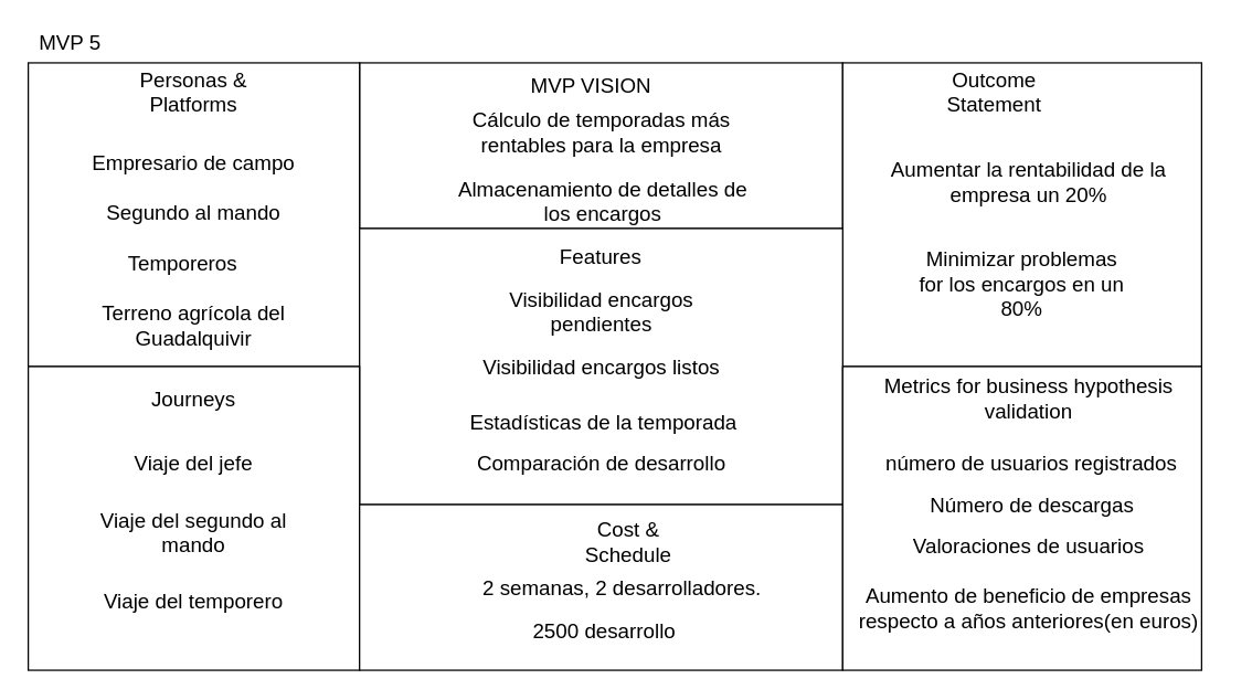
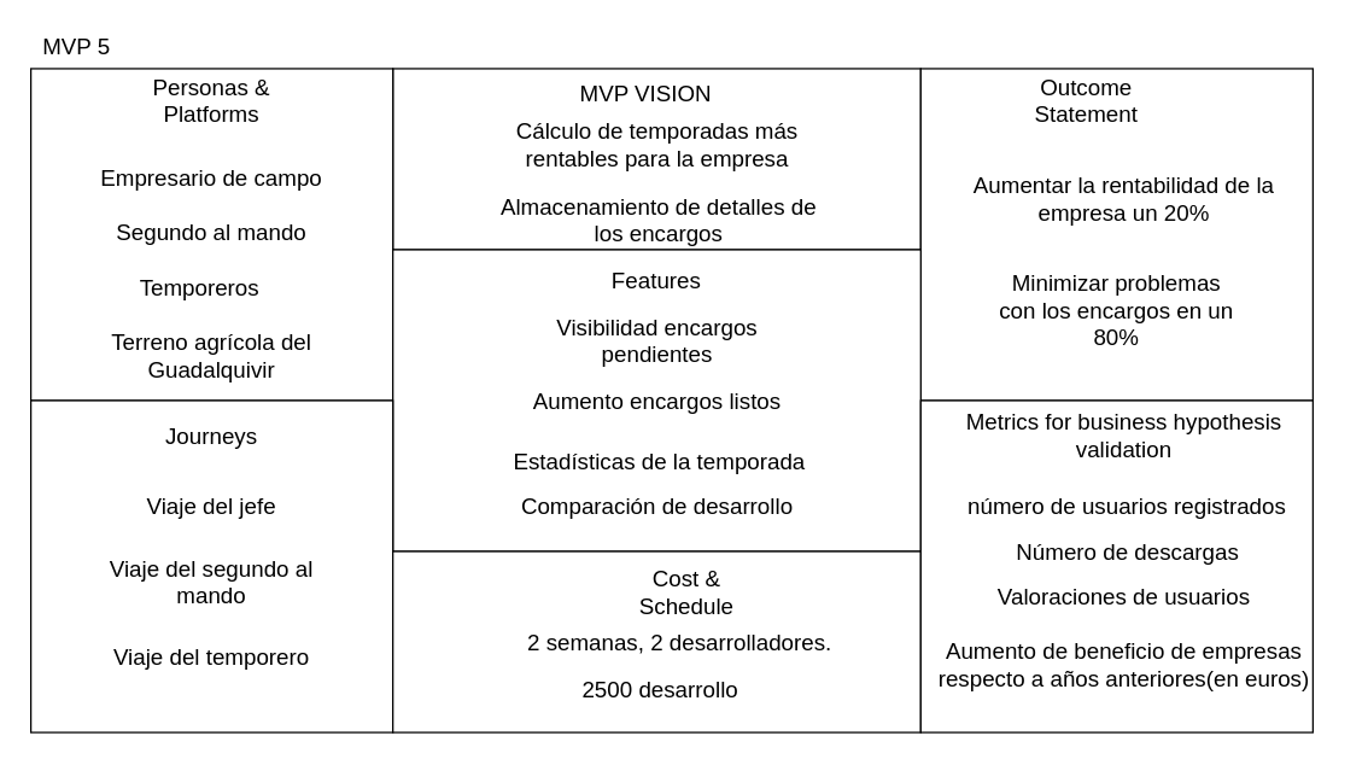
  <mxCell id="0" />
  <mxCell id="1" parent="0" />
  <mxCell id="2" value="" style="rounded=0;whiteSpace=wrap;html=1;" parent="1" vertex="1"><mxGeometry x="260" y="45" width="350" height="120" as="geometry" /></mxCell>
  <mxCell id="3" value="" style="rounded=0;whiteSpace=wrap;html=1;" parent="1" vertex="1"><mxGeometry x="20" y="45" width="240" height="220" as="geometry" /></mxCell>
  <mxCell id="4" value="MVP VISION" style="text;html=1;strokeColor=none;fillColor=none;align=center;verticalAlign=middle;whiteSpace=wrap;rounded=0;fontSize=15;" parent="1" vertex="1"><mxGeometry x="372" y="51" width="112" height="20" as="geometry" /></mxCell>
  <mxCell id="5" value="" style="rounded=0;whiteSpace=wrap;html=1;" parent="1" vertex="1"><mxGeometry x="610" y="45" width="260" height="220" as="geometry" /></mxCell>
  <mxCell id="6" value="" style="rounded=0;whiteSpace=wrap;html=1;" parent="1" vertex="1"><mxGeometry x="260" y="165" width="350" height="200" as="geometry" /></mxCell>
  <mxCell id="7" value="" style="rounded=0;whiteSpace=wrap;html=1;" parent="1" vertex="1"><mxGeometry x="20" y="265" width="240" height="220" as="geometry" /></mxCell>
  <mxCell id="8" value="" style="rounded=0;whiteSpace=wrap;html=1;" parent="1" vertex="1"><mxGeometry x="260" y="365" width="350" height="120" as="geometry" /></mxCell>
  <mxCell id="9" value="" style="rounded=0;whiteSpace=wrap;html=1;" parent="1" vertex="1"><mxGeometry x="610" y="265" width="260" height="220" as="geometry" /></mxCell>
  <mxCell id="10" value="Features" style="text;html=1;strokeColor=none;fillColor=none;align=center;verticalAlign=middle;whiteSpace=wrap;rounded=0;fontSize=15;" parent="1" vertex="1"><mxGeometry x="415" y="175" width="40" height="20" as="geometry" /></mxCell>
  <mxCell id="11" value="Personas &amp;amp; Platforms" style="text;html=1;strokeColor=none;fillColor=none;align=center;verticalAlign=middle;whiteSpace=wrap;rounded=0;fontSize=15;" parent="1" vertex="1"><mxGeometry x="80" y="56" width="120" height="20" as="geometry" /></mxCell>
  <mxCell id="12" value="Cost &amp;amp; Schedule" style="text;html=1;strokeColor=none;fillColor=none;align=center;verticalAlign=middle;whiteSpace=wrap;rounded=0;fontSize=15;" parent="1" vertex="1"><mxGeometry x="435" y="382" width="40" height="20" as="geometry" /></mxCell>
  <mxCell id="13" value="Journeys" style="text;html=1;strokeColor=none;fillColor=none;align=center;verticalAlign=middle;whiteSpace=wrap;rounded=0;fontSize=15;" parent="1" vertex="1"><mxGeometry x="120" y="278" width="40" height="20" as="geometry" /></mxCell>
  <mxCell id="14" value="Outcome Statement" style="text;html=1;strokeColor=none;fillColor=none;align=center;verticalAlign=middle;whiteSpace=wrap;rounded=0;fontSize=15;" parent="1" vertex="1"><mxGeometry x="700" y="56" width="40" height="20" as="geometry" /></mxCell>
  <mxCell id="15" value="Metrics for business hypothesis validation" style="text;html=1;strokeColor=none;fillColor=none;align=center;verticalAlign=middle;whiteSpace=wrap;rounded=0;fontSize=15;" parent="1" vertex="1"><mxGeometry x="630" y="278" width="230" height="20" as="geometry" /></mxCell>
  <mxCell id="16" value="Empresario de campo&lt;br&gt;&lt;br&gt;Segundo al mando" style="text;html=1;strokeColor=none;fillColor=none;align=center;verticalAlign=middle;whiteSpace=wrap;rounded=0;fontSize=15;" parent="1" vertex="1"><mxGeometry x="20" y="125" width="240" height="20" as="geometry" /></mxCell>
  <mxCell id="17" value="Terreno agrícola del Guadalquivir" style="text;html=1;strokeColor=none;fillColor=none;align=center;verticalAlign=middle;whiteSpace=wrap;rounded=0;fontSize=15;" parent="1" vertex="1"><mxGeometry x="40" y="225" width="200" height="20" as="geometry" /></mxCell>
  <mxCell id="18" value="Aumentar la rentabilidad de la&lt;br&gt;empresa un 20%" style="text;html=1;strokeColor=none;fillColor=none;align=center;verticalAlign=middle;whiteSpace=wrap;rounded=0;fontSize=15;" parent="1" vertex="1"><mxGeometry x="622" y="106" width="246" height="49" as="geometry" /></mxCell>
- <mxCell id="19" value="Minimizar problemas for los encargos en un 80%" style="text;html=1;strokeColor=none;fillColor=none;align=center;verticalAlign=middle;whiteSpace=wrap;rounded=0;fontSize=15;" parent="1" vertex="1"><mxGeometry x="660" y="195" width="160" height="20" as="geometry" /></mxCell>
+ <mxCell id="19" value="Minimizar problemas con los encargos en un 80%" style="text;html=1;strokeColor=none;fillColor=none;align=center;verticalAlign=middle;whiteSpace=wrap;rounded=0;fontSize=15;" parent="1" vertex="1"><mxGeometry x="660" y="195" width="160" height="20" as="geometry" /></mxCell>
  <mxCell id="20" value="número de usuarios registrados" style="text;html=1;strokeColor=none;fillColor=none;align=center;verticalAlign=middle;whiteSpace=wrap;rounded=0;fontSize=15;" parent="1" vertex="1"><mxGeometry x="622" y="325" width="250" height="20" as="geometry" /></mxCell>
  <mxCell id="21" value="Viaje del jefe" style="text;html=1;strokeColor=none;fillColor=none;align=center;verticalAlign=middle;whiteSpace=wrap;rounded=0;fontSize=15;" parent="1" vertex="1"><mxGeometry x="80" y="325" width="120" height="20" as="geometry" /></mxCell>
  <mxCell id="22" value="Viaje del segundo al mando" style="text;html=1;strokeColor=none;fillColor=none;align=center;verticalAlign=middle;whiteSpace=wrap;rounded=0;fontSize=15;" parent="1" vertex="1"><mxGeometry x="70" y="375" width="140" height="20" as="geometry" /></mxCell>
  <mxCell id="23" value="Visibilidad encargos pendientes" style="text;html=1;strokeColor=none;fillColor=none;align=center;verticalAlign=middle;whiteSpace=wrap;rounded=0;fontSize=15;" parent="1" vertex="1"><mxGeometry x="342.5" y="215" width="185" height="20" as="geometry" /></mxCell>
  <mxCell id="24" value="Estadísticas de la temporada" style="text;html=1;strokeColor=none;fillColor=none;align=center;verticalAlign=middle;whiteSpace=wrap;rounded=0;fontSize=15;" parent="1" vertex="1"><mxGeometry x="327.75" y="295" width="217.5" height="20" as="geometry" /></mxCell>
  <mxCell id="25" value="Comparación de desarrollo" style="text;html=1;strokeColor=none;fillColor=none;align=center;verticalAlign=middle;whiteSpace=wrap;rounded=0;fontSize=15;" parent="1" vertex="1"><mxGeometry x="302.5" y="325" width="265" height="20" as="geometry" /></mxCell>
  <mxCell id="26" value="2 semanas, 2 desarrolladores.&amp;nbsp;" style="text;html=1;strokeColor=none;fillColor=none;align=center;verticalAlign=middle;whiteSpace=wrap;rounded=0;fontSize=15;" parent="1" vertex="1"><mxGeometry x="320" y="415" width="265" height="20" as="geometry" /></mxCell>
  <mxCell id="27" value="&lt;div&gt;&amp;nbsp;2500 desarrollo&lt;/div&gt;&lt;div&gt;&lt;br&gt;&lt;/div&gt;" style="text;html=1;strokeColor=none;fillColor=none;align=center;verticalAlign=middle;whiteSpace=wrap;rounded=0;fontSize=15;" parent="1" vertex="1"><mxGeometry x="347.5" y="455" width="175" height="20" as="geometry" /></mxCell>
  <mxCell id="28" value="Número de descargas" style="text;html=1;strokeColor=none;fillColor=none;align=center;verticalAlign=middle;whiteSpace=wrap;rounded=0;fontSize=15;" parent="1" vertex="1"><mxGeometry x="650" y="355" width="195" height="20" as="geometry" /></mxCell>
  <mxCell id="29" value="MVP 5" style="text;html=1;align=center;verticalAlign=middle;resizable=0;points=[];autosize=1;fontSize=15;" parent="1" vertex="1"><mxGeometry x="20" y="20" width="60" height="20" as="geometry" /></mxCell>
  <mxCell id="30" value="&amp;nbsp;Temporeros" style="text;html=1;strokeColor=none;fillColor=none;align=center;verticalAlign=middle;whiteSpace=wrap;rounded=0;fontSize=15;" parent="1" vertex="1"><mxGeometry x="45" y="180" width="170" height="20" as="geometry" /></mxCell>
  <mxCell id="31" value="Viaje del temporero" style="text;html=1;strokeColor=none;fillColor=none;align=center;verticalAlign=middle;whiteSpace=wrap;rounded=0;fontSize=15;" parent="1" vertex="1"><mxGeometry x="50" y="425" width="180" height="20" as="geometry" /></mxCell>
  <mxCell id="32" value="Cálculo de temporadas más rentables para la empresa" style="text;html=1;strokeColor=none;fillColor=none;align=center;verticalAlign=middle;whiteSpace=wrap;rounded=0;fontSize=15;" parent="1" vertex="1"><mxGeometry x="319.5" y="85" width="231" height="20" as="geometry" /></mxCell>
  <mxCell id="33" value="Almacenamiento de detalles de los encargos" style="text;html=1;strokeColor=none;fillColor=none;align=center;verticalAlign=middle;whiteSpace=wrap;rounded=0;fontSize=15;" parent="1" vertex="1"><mxGeometry x="321" y="135" width="231" height="20" as="geometry" /></mxCell>
  <mxCell id="34" value="Valoraciones de usuarios" style="text;html=1;strokeColor=none;fillColor=none;align=center;verticalAlign=middle;whiteSpace=wrap;rounded=0;fontSize=15;" parent="1" vertex="1"><mxGeometry x="645" y="385" width="200" height="20" as="geometry" /></mxCell>
  <mxCell id="35" value="Aumento de beneficio de empresas respecto a años anteriores(en euros)" style="text;html=1;strokeColor=none;fillColor=none;align=center;verticalAlign=middle;whiteSpace=wrap;rounded=0;fontSize=15;" parent="1" vertex="1"><mxGeometry x="605" y="430" width="280" height="20" as="geometry" /></mxCell>
- <mxCell id="36" value="Visibilidad encargos listos" style="text;html=1;strokeColor=none;fillColor=none;align=center;verticalAlign=middle;whiteSpace=wrap;rounded=0;fontSize=15;" parent="1" vertex="1"><mxGeometry x="342.5" y="255" width="185" height="20" as="geometry" /></mxCell>
+ <mxCell id="36" value="Aumento encargos listos" style="text;html=1;strokeColor=none;fillColor=none;align=center;verticalAlign=middle;whiteSpace=wrap;rounded=0;fontSize=15;" parent="1" vertex="1"><mxGeometry x="342.5" y="255" width="185" height="20" as="geometry" /></mxCell>
